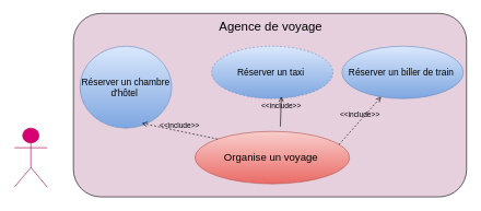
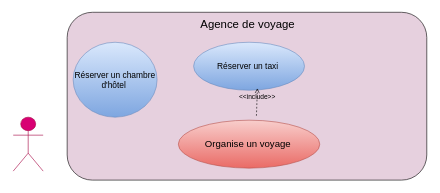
  <mxCell id="0" />
  <mxCell id="1" parent="0" />
  <mxCell id="2" value="agent de voyage&amp;nbsp;" style="shape=umlActor;verticalLabelPosition=bottom;verticalAlign=top;html=1;outlineConnect=0;fillColor=#d80073;strokeColor=#A50040;fontColor=#ffffff;" vertex="1" parent="1"><mxGeometry x="20" y="195" width="50" height="90" as="geometry" /></mxCell>
  <mxCell id="3" value="" style="rounded=1;whiteSpace=wrap;html=1;fillColor=#E6D0DE;" vertex="1" parent="1"><mxGeometry x="110" y="20" width="600" height="280" as="geometry" /></mxCell>
  <mxCell id="4" value="&lt;font style=&quot;font-size: 19px&quot;&gt;Agence de voyage&amp;nbsp;&lt;/font&gt;" style="text;html=1;strokeColor=none;fillColor=none;align=center;verticalAlign=middle;whiteSpace=wrap;rounded=0;" vertex="1" parent="1"><mxGeometry x="298.5" y="30" width="230" height="20" as="geometry" /></mxCell>
  <mxCell id="5" value="&lt;font style=&quot;font-size: 16px&quot;&gt;Organise un voyage&amp;nbsp;&lt;/font&gt;" style="ellipse;whiteSpace=wrap;html=1;gradientColor=#ea6b66;fillColor=#f8cecc;strokeColor=#b85450;" vertex="1" parent="1"><mxGeometry x="295.5" y="200" width="236" height="80" as="geometry" /></mxCell>
  <mxCell id="6" value="&lt;font style=&quot;font-size: 14px&quot;&gt;Réserver un chambre d'hôtel&amp;nbsp;&lt;/font&gt;" style="ellipse;whiteSpace=wrap;html=1;gradientColor=#7ea6e0;fillColor=#dae8fc;strokeColor=#6c8ebf;" vertex="1" parent="1"><mxGeometry x="120" y="70" width="140" height="125" as="geometry" /></mxCell>
- <mxCell id="7" value="&lt;font style=&quot;font-size: 14px&quot;&gt;Réserver un taxi&amp;nbsp;&lt;/font&gt;" style="ellipse;whiteSpace=wrap;html=1;gradientColor=#7ea6e0;fillColor=#dae8fc;strokeColor=#6c8ebf;dashed=1;" vertex="1" parent="1"><mxGeometry x="321" y="70" width="185" height="80" as="geometry" /></mxCell>
- <mxCell id="8" value="&lt;font style=&quot;font-size: 14px&quot;&gt;Réserver un biller de train&amp;nbsp;&lt;/font&gt;" style="ellipse;whiteSpace=wrap;html=1;gradientColor=#7ea6e0;fillColor=#dae8fc;strokeColor=#6c8ebf;" vertex="1" parent="1"><mxGeometry x="520" y="70" width="185" height="80" as="geometry" /></mxCell>
- <mxCell id="9" value="&amp;lt;&amp;lt;include&amp;gt;&amp;gt;" style="html=1;verticalAlign=bottom;labelBackgroundColor=none;endArrow=open;endFill=0;dashed=1;entryX=0.676;entryY=0.941;entryDx=0;entryDy=0;entryPerimeter=0;exitX=0;exitY=0;exitDx=0;exitDy=0;" edge="1" parent="1" source="5" target="6"><mxGeometry width="160" relative="1" as="geometry"><mxPoint x="260" y="190" as="sourcePoint" /><mxPoint x="420" y="190" as="targetPoint" /></mxGeometry></mxCell>
- <mxCell id="10" value="&amp;lt;&amp;lt;include&amp;gt;&amp;gt;" style="html=1;verticalAlign=bottom;labelBackgroundColor=none;endArrow=open;endFill=0;dashed=0;entryX=0.575;entryY=0.96;entryDx=0;entryDy=0;entryPerimeter=0;exitX=0.552;exitY=-0.091;exitDx=0;exitDy=0;exitPerimeter=0;" edge="1" parent="1" source="5" target="7"><mxGeometry width="160" relative="1" as="geometry"><mxPoint x="520" y="190" as="sourcePoint" /><mxPoint x="680" y="190" as="targetPoint" /></mxGeometry></mxCell>
- <mxCell id="11" value="&amp;lt;&amp;lt;include&amp;gt;&amp;gt;" style="html=1;verticalAlign=bottom;labelBackgroundColor=none;endArrow=open;endFill=0;dashed=1;exitX=0.932;exitY=0.251;exitDx=0;exitDy=0;exitPerimeter=0;" edge="1" parent="1" source="5" target="8"><mxGeometry width="160" relative="1" as="geometry"><mxPoint x="560" y="230" as="sourcePoint" /><mxPoint x="720" y="230" as="targetPoint" /></mxGeometry></mxCell>
+ <mxCell id="7" value="&lt;font style=&quot;font-size: 14px&quot;&gt;Réserver un taxi&amp;nbsp;&lt;/font&gt;" style="ellipse;whiteSpace=wrap;html=1;gradientColor=#7ea6e0;fillColor=#dae8fc;strokeColor=#6c8ebf;" vertex="1" parent="1"><mxGeometry x="321" y="70" width="185" height="80" as="geometry" /></mxCell>
+ <mxCell id="10" value="&amp;lt;&amp;lt;include&amp;gt;&amp;gt;" style="html=1;verticalAlign=bottom;labelBackgroundColor=none;endArrow=open;endFill=0;dashed=1;entryX=0.575;entryY=0.96;entryDx=0;entryDy=0;entryPerimeter=0;exitX=0.552;exitY=-0.091;exitDx=0;exitDy=0;exitPerimeter=0;" edge="1" parent="1" source="5" target="7"><mxGeometry width="160" relative="1" as="geometry"><mxPoint x="520" y="190" as="sourcePoint" /><mxPoint x="680" y="190" as="targetPoint" /></mxGeometry></mxCell>
